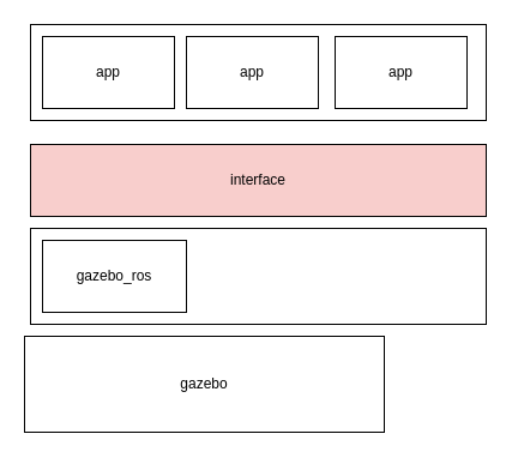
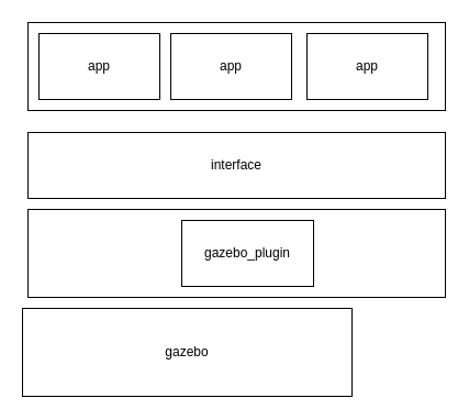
  <mxCell id="0" />
  <mxCell id="1" parent="0" />
  <mxCell id="2" value="" style="rounded=0;whiteSpace=wrap;html=1;" vertex="1" parent="1"><mxGeometry x="25" y="20" width="380" height="80" as="geometry" /></mxCell>
  <mxCell id="3" value="app" style="rounded=0;whiteSpace=wrap;html=1;" vertex="1" parent="1"><mxGeometry x="35" y="30" width="110" height="60" as="geometry" /></mxCell>
- <mxCell id="4" value="interface" style="rounded=0;whiteSpace=wrap;html=1;fillColor=#f8cecc;" vertex="1" parent="1"><mxGeometry x="25" y="120" width="380" height="60" as="geometry" /></mxCell>
+ <mxCell id="4" value="interface" style="rounded=0;whiteSpace=wrap;html=1;" vertex="1" parent="1"><mxGeometry x="25" y="120" width="380" height="60" as="geometry" /></mxCell>
  <mxCell id="5" value="" style="rounded=0;whiteSpace=wrap;html=1;" vertex="1" parent="1"><mxGeometry x="25" y="190" width="380" height="80" as="geometry" /></mxCell>
- <mxCell id="6" value="gazebo_ros" style="rounded=0;whiteSpace=wrap;html=1;" vertex="1" parent="1"><mxGeometry x="35" y="200" width="120" height="60" as="geometry" /></mxCell>
+ <mxCell id="7" value="gazebo_plugin" style="rounded=0;whiteSpace=wrap;html=1;" vertex="1" parent="1"><mxGeometry x="165" y="200" width="120" height="60" as="geometry" /></mxCell>
  <mxCell id="8" value="app" style="rounded=0;whiteSpace=wrap;html=1;" vertex="1" parent="1"><mxGeometry x="155" y="30" width="110" height="60" as="geometry" /></mxCell>
  <mxCell id="9" value="app" style="rounded=0;whiteSpace=wrap;html=1;" vertex="1" parent="1"><mxGeometry x="279" y="30" width="110" height="60" as="geometry" /></mxCell>
  <mxCell id="10" value="gazebo" style="rounded=0;whiteSpace=wrap;html=1;" vertex="1" parent="1"><mxGeometry x="20" y="280" width="300" height="80" as="geometry" /></mxCell>
